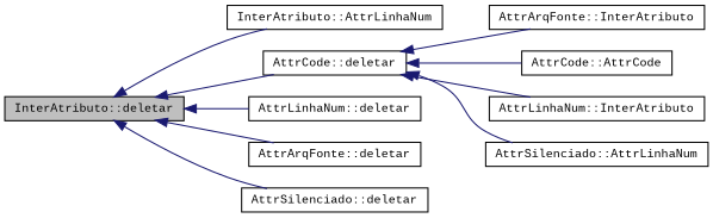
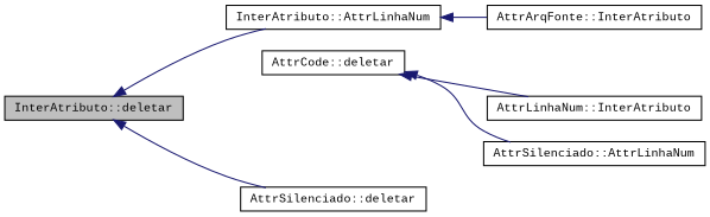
  digraph {
    fontname="Liberation Mono"
    rankdir=LR
    node [color=black fillcolor=white fontname="Liberation Mono" fontsize=10 shape=record style=filled]
    edge [color=midnightblue dir=back fontname="Liberation Mono" fontsize=10 labelfontname=Helvetica labelfontsize=10 style=solid]
    n1 [fillcolor=grey75 fontcolor=black height=0.2 label="InterAtributo::deletar" width=0.4]
    n2 [height=0.2 label="InterAtributo::AttrLinhaNum" width=0.4]
    n3 [height=0.2 label="AttrCode::deletar" width=0.4]
-   n4 [height=0.2 label="AttrLinhaNum::deletar" width=0.4]
-   n5 [height=0.2 label="AttrArqFonte::deletar" width=0.4]
    n6 [height=0.2 label="AttrSilenciado::deletar" width=0.4]
-   n7 [height=0.2 label="AttrCode::AttrCode" width=0.4]
    n8 [height=0.2 label="AttrLinhaNum::InterAtributo" width=0.4]
    n9 [height=0.2 label="AttrArqFonte::InterAtributo" width=0.4]
    n10 [height=0.2 label="AttrSilenciado::AttrLinhaNum" width=0.4]
    n1 -> n2
-   n1 -> n3
-   n1 -> n4
-   n1 -> n5
    n1 -> n6
-   n3 -> n7
    n3 -> n8
-   n3 -> n9
+   n2 -> n9
    n3 -> n10
  }
